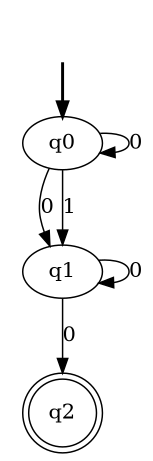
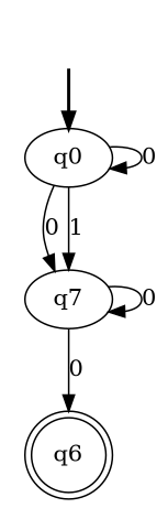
  digraph {
    fake0 [style=invisible]
    q0 [root=true]
-   q1
-   q2 [shape=doublecircle]
+   q1 [label=q7]
+   q2 [shape=doublecircle label=q6]
    fake0 -> q0 [style=bold]
    q0 -> q0 [label=0]
    q0 -> q1 [label=0]
    q0 -> q1 [label=1]
    q1 -> q1 [label=0]
    q1 -> q2 [label=0]
  }
